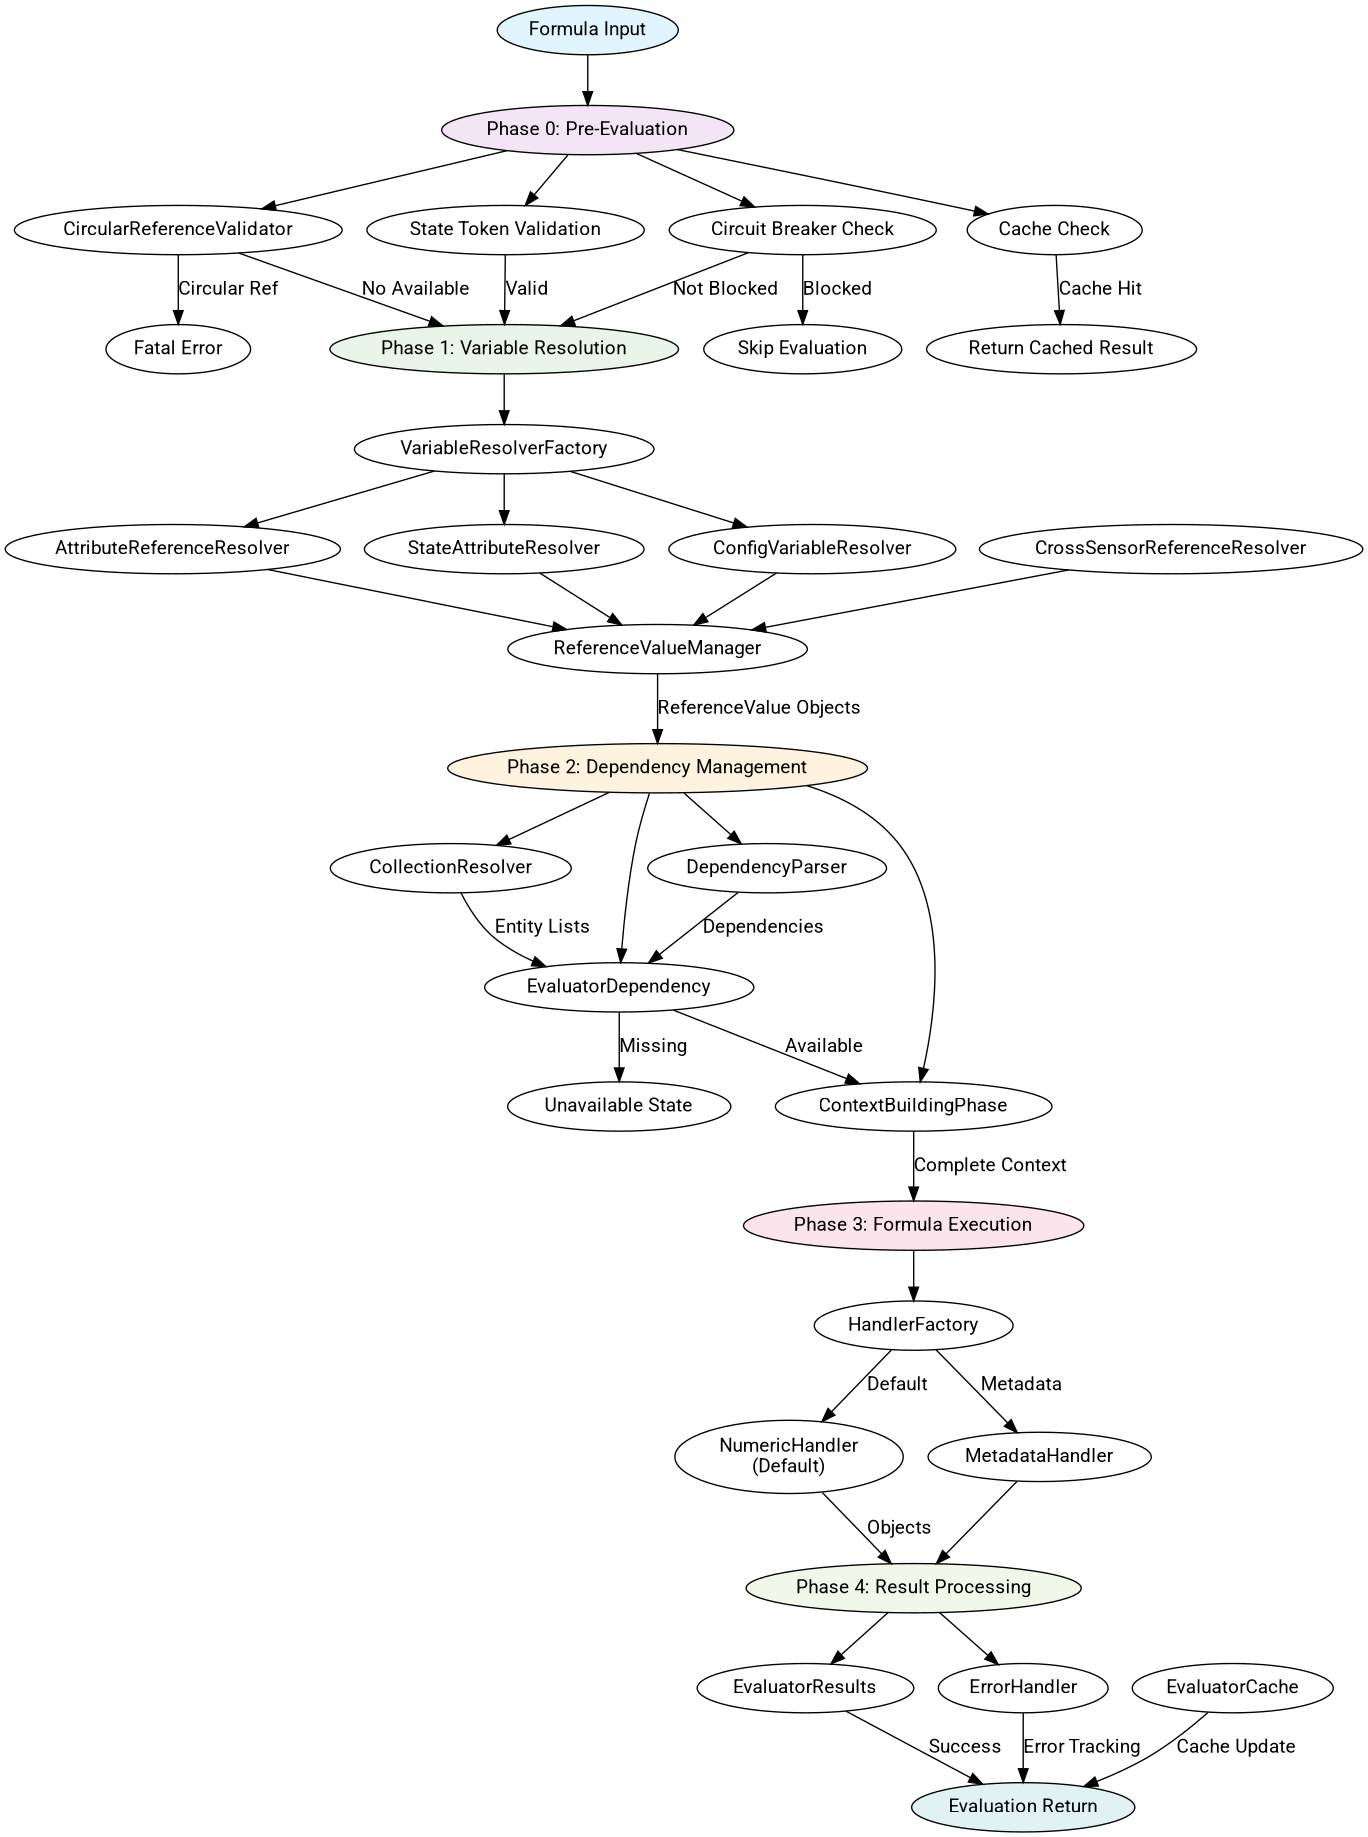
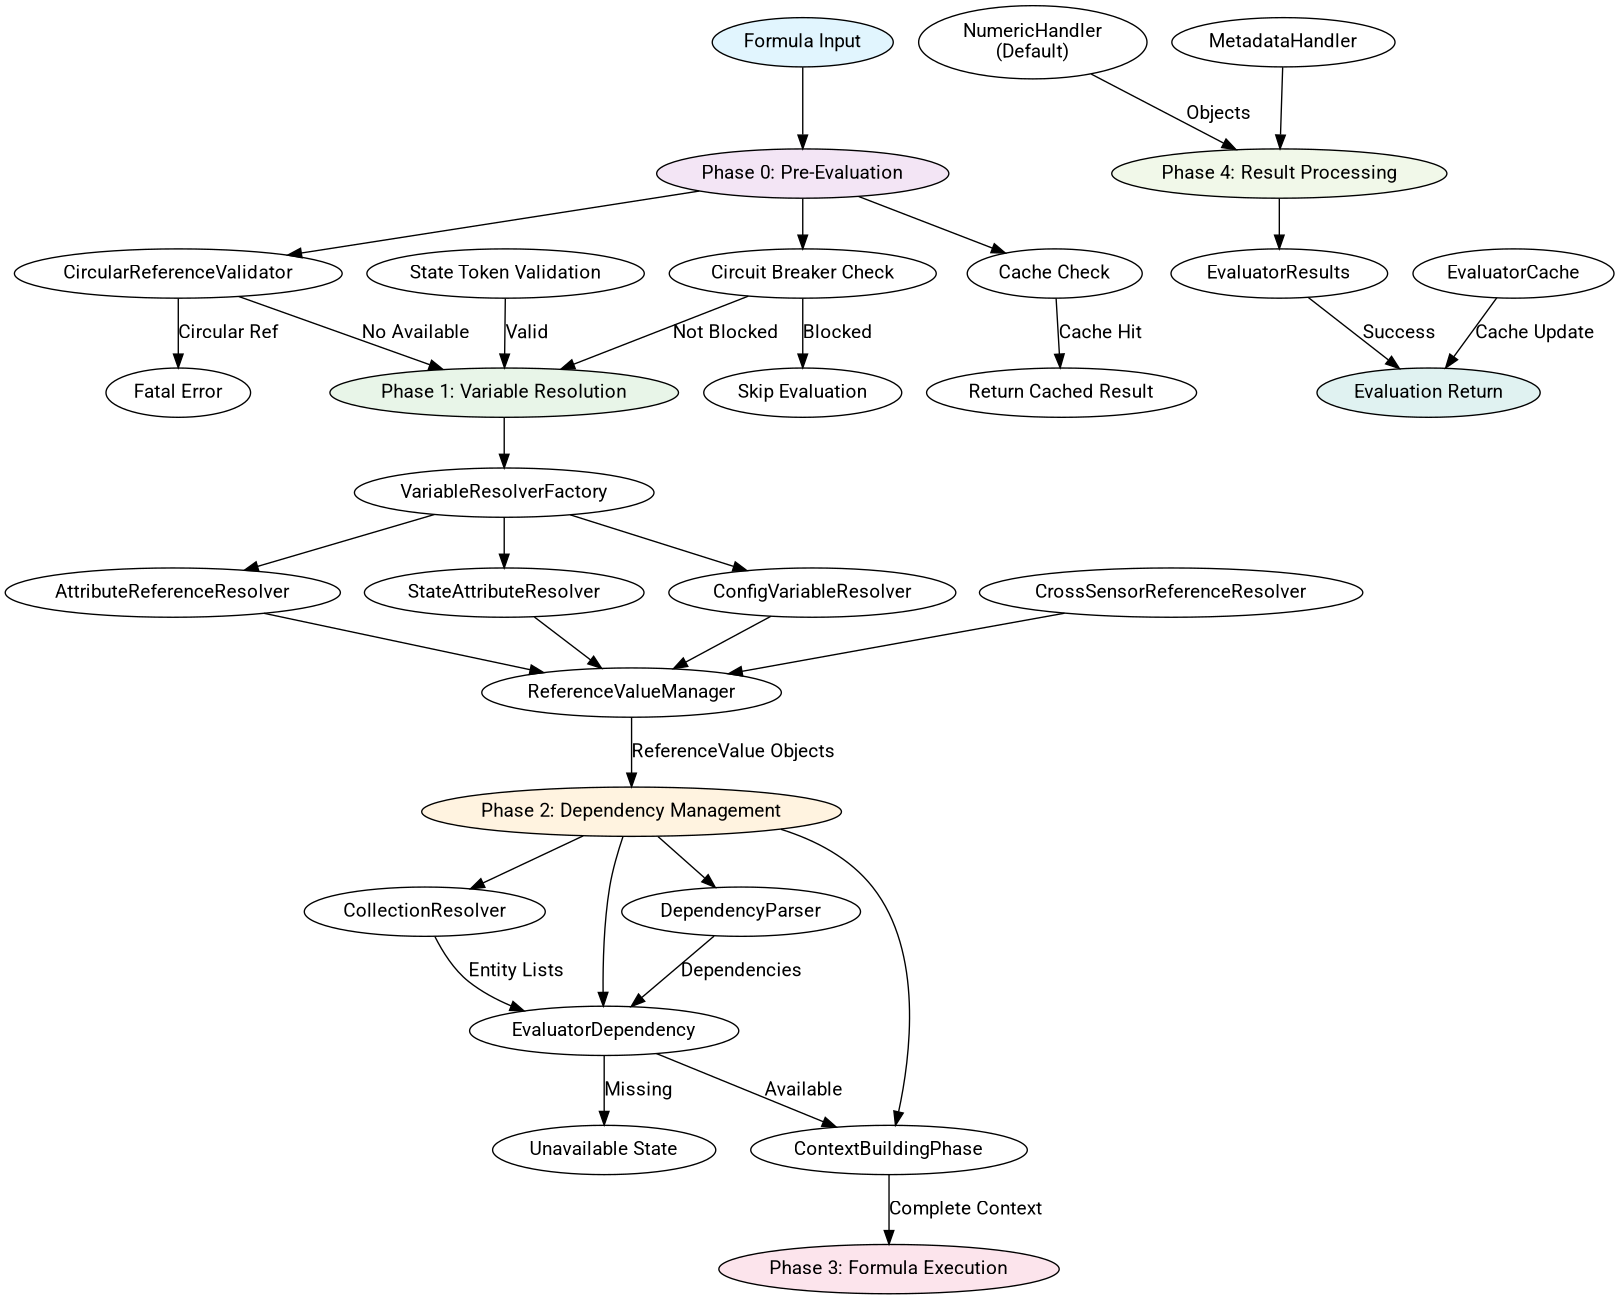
  digraph {
    fontname=Roboto
    node [fontname=Roboto]
    edge [fontname=Roboto]
    n1 [fillcolor="#e1f5fe" label="Formula Input" style=filled]
    n2 [fillcolor="#f3e5f5" label="Phase 0: Pre-Evaluation" style=filled]
    n3 [label=CircularReferenceValidator]
    n4 [label="Circuit Breaker Check"]
    n5 [label="Cache Check"]
    n6 [label="State Token Validation"]
    n7 [fillcolor="#e8f5e8" label="Phase 1: Variable Resolution" style=filled]
    n8 [label="Fatal Error"]
    n9 [label="Skip Evaluation"]
    n10 [label="Return Cached Result"]
    n11 [label=VariableResolverFactory]
    n12 [label=AttributeReferenceResolver]
    n13 [label=StateAttributeResolver]
    n14 [label=ConfigVariableResolver]
    n15 [label=ReferenceValueManager]
    n16 [label=CrossSensorReferenceResolver]
    n17 [fillcolor="#fff3e0" label="Phase 2: Dependency Management" style=filled]
    n18 [label=DependencyParser]
    n19 [label=CollectionResolver]
    n20 [label=EvaluatorDependency]
    n21 [label=ContextBuildingPhase]
    n22 [label="Unavailable State"]
    n23 [fillcolor="#fce4ec" label="Phase 3: Formula Execution" style=filled]
-   n24 [label=HandlerFactory]
    n25 [label="NumericHandler\n(Default)"]
    n26 [label=MetadataHandler]
    n27 [fillcolor="#f1f8e9" label="Phase 4: Result Processing" style=filled]
    n28 [label=EvaluatorResults]
-   n29 [label=ErrorHandler]
    n30 [fillcolor="#e0f2f1" label="Evaluation Return" style=filled]
    n31 [label=EvaluatorCache]
    n1 -> n2
    n2 -> n3
    n2 -> n4
    n2 -> n5
-   n2 -> n6
    n3 -> n7 [label="No Available"]
    n3 -> n8 [label="Circular Ref"]
    n4 -> n7 [label="Not Blocked"]
    n4 -> n9 [label=Blocked]
    n5 -> n10 [label="Cache Hit"]
    n6 -> n7 [label=Valid]
    n7 -> n11
    n11 -> n12
    n11 -> n13
    n11 -> n14
    n12 -> n15
    n13 -> n15
    n14 -> n15
    n15 -> n17 [label="ReferenceValue Objects"]
    n16 -> n15
    n17 -> n18
    n17 -> n19
    n17 -> n20
    n17 -> n21
    n18 -> n20 [label=Dependencies]
    n19 -> n20 [label="Entity Lists"]
    n20 -> n21 [label=Available]
    n20 -> n22 [label=Missing]
    n21 -> n23 [label="Complete Context"]
-   n23 -> n24
-   n24 -> n25 [label=Default]
-   n24 -> n26 [label=Metadata]
    n25 -> n27 [label=Objects]
    n26 -> n27
    n27 -> n28
-   n27 -> n29
    n28 -> n30 [label=Success]
-   n29 -> n30 [label="Error Tracking"]
    n31 -> n30 [label="Cache Update"]
  }
